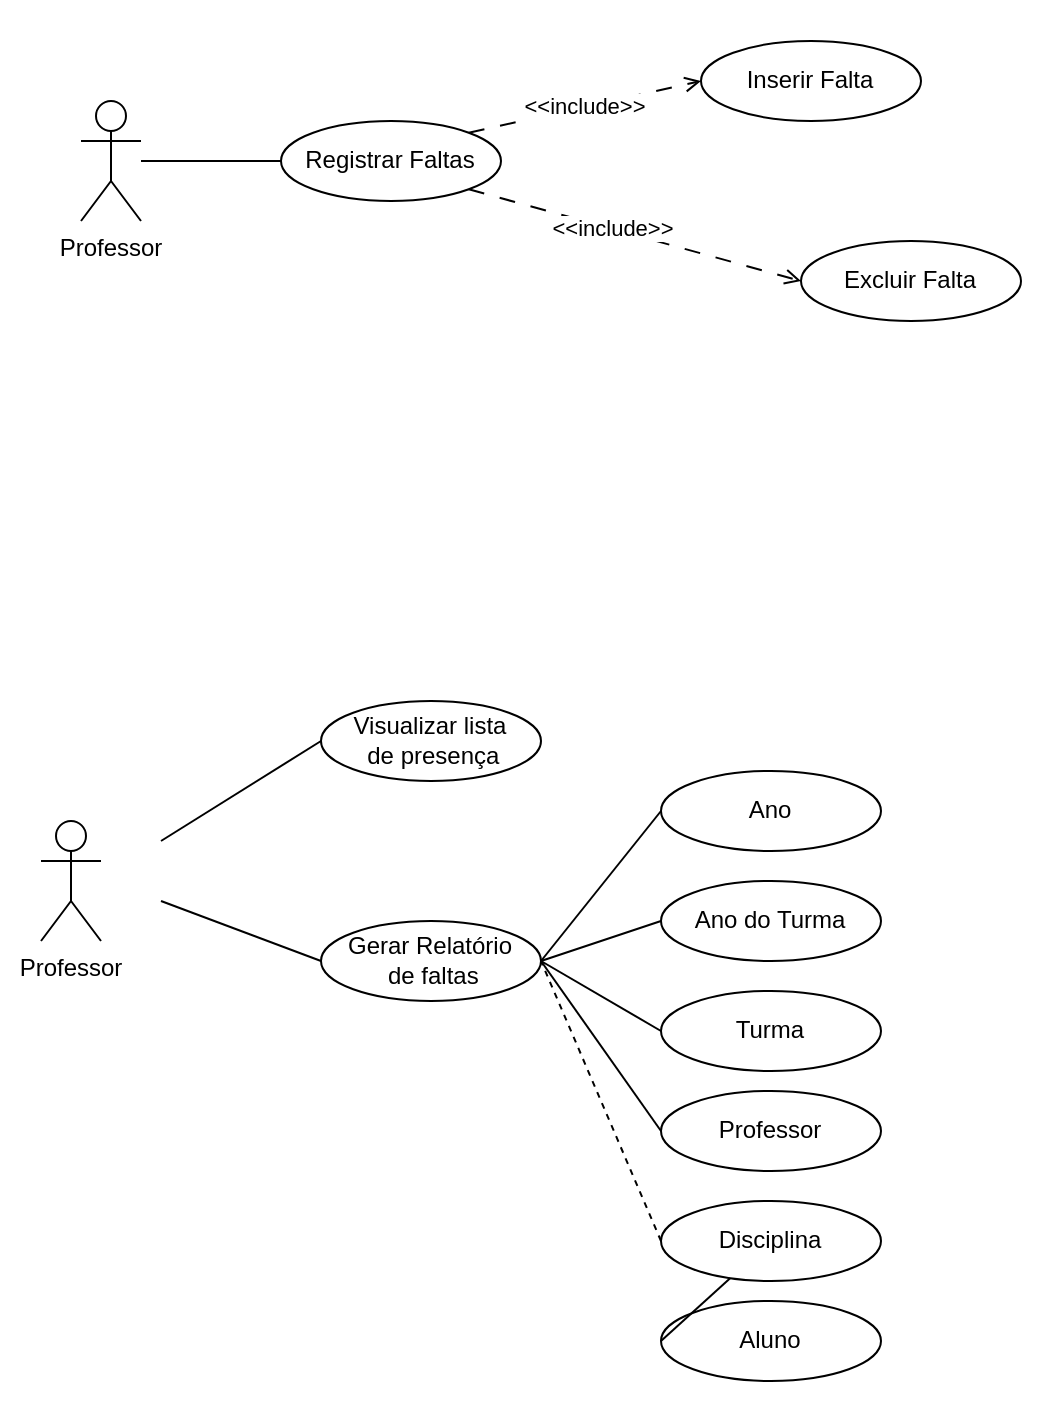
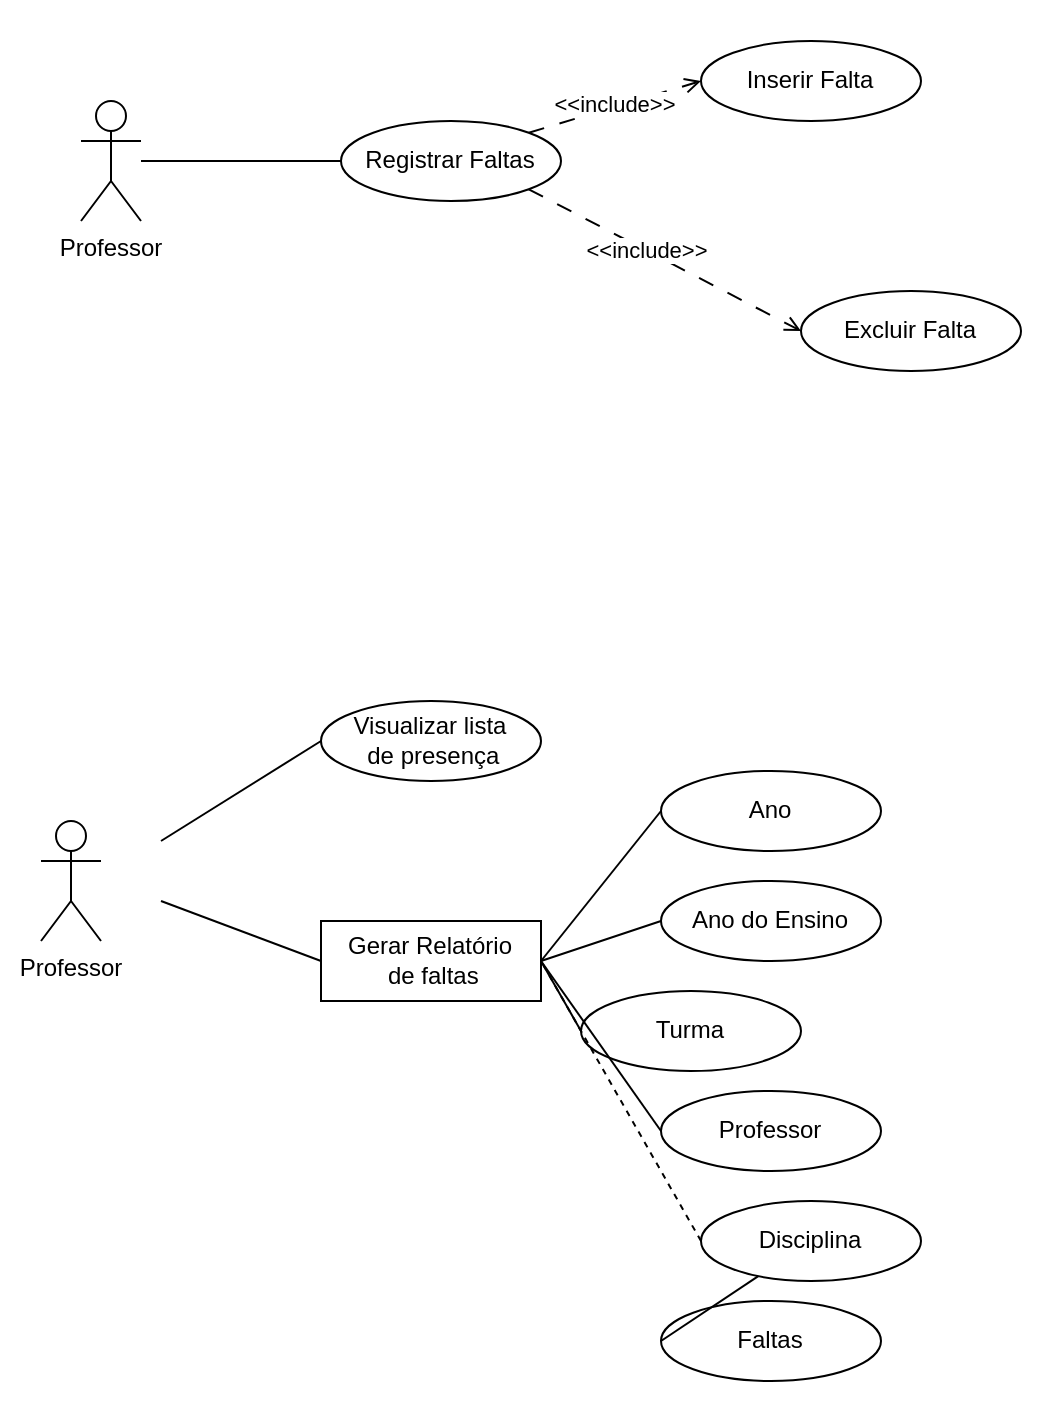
  <mxCell id="0" />
  <mxCell id="1" parent="0" />
  <mxCell id="2" style="edgeStyle=orthogonalEdgeStyle;rounded=0;orthogonalLoop=1;jettySize=auto;html=1;entryX=0;entryY=0.5;entryDx=0;entryDy=0;endArrow=none;endFill=0;" edge="1" parent="1" source="3" target="4"><mxGeometry relative="1" as="geometry" /></mxCell>
  <mxCell id="3" value="Professor" style="shape=umlActor;verticalLabelPosition=bottom;verticalAlign=top;html=1;outlineConnect=0;" vertex="1" parent="1"><mxGeometry x="40" y="50" width="30" height="60" as="geometry" /></mxCell>
- <mxCell id="4" value="Registrar Faltas" style="ellipse;whiteSpace=wrap;html=1;" vertex="1" parent="1"><mxGeometry x="140" y="60" width="110" height="40" as="geometry" /></mxCell>
+ <mxCell id="4" value="Registrar Faltas" style="ellipse;whiteSpace=wrap;html=1;" vertex="1" parent="1"><mxGeometry x="170" y="60" width="110" height="40" as="geometry" /></mxCell>
  <mxCell id="5" value="Inserir Falta" style="ellipse;whiteSpace=wrap;html=1;" vertex="1" parent="1"><mxGeometry x="350" y="20" width="110" height="40" as="geometry" /></mxCell>
- <mxCell id="6" value="Excluir Falta" style="ellipse;whiteSpace=wrap;html=1;" vertex="1" parent="1"><mxGeometry x="400" y="120" width="110" height="40" as="geometry" /></mxCell>
+ <mxCell id="6" value="Excluir Falta" style="ellipse;whiteSpace=wrap;html=1;" vertex="1" parent="1"><mxGeometry x="400" y="145" width="110" height="40" as="geometry" /></mxCell>
  <mxCell id="7" value="Professor" style="shape=umlActor;verticalLabelPosition=bottom;verticalAlign=top;html=1;outlineConnect=0;" vertex="1" parent="1"><mxGeometry x="20" y="410" width="30" height="60" as="geometry" /></mxCell>
  <mxCell id="8" value="Visualizar lista&lt;br&gt;&amp;nbsp;de presença" style="ellipse;whiteSpace=wrap;html=1;" vertex="1" parent="1"><mxGeometry x="160" y="350" width="110" height="40" as="geometry" /></mxCell>
- <mxCell id="9" value="Gerar Relatório&lt;br&gt;&amp;nbsp;de faltas" style="ellipse;whiteSpace=wrap;html=1;" vertex="1" parent="1"><mxGeometry x="160" y="460" width="110" height="40" as="geometry" /></mxCell>
+ <mxCell id="9" value="Gerar Relatório&lt;br&gt;&amp;nbsp;de faltas" style="whiteSpace=wrap;html=1;rounded=0;" vertex="1" parent="1"><mxGeometry x="160" y="460" width="110" height="40" as="geometry" /></mxCell>
  <mxCell id="10" value="Ano" style="ellipse;whiteSpace=wrap;html=1;" vertex="1" parent="1"><mxGeometry x="330" y="385" width="110" height="40" as="geometry" /></mxCell>
- <mxCell id="11" value="Ano do Turma" style="ellipse;whiteSpace=wrap;html=1;" vertex="1" parent="1"><mxGeometry x="330" y="440" width="110" height="40" as="geometry" /></mxCell>
+ <mxCell id="11" value="Ano do Ensino" style="ellipse;whiteSpace=wrap;html=1;" vertex="1" parent="1"><mxGeometry x="330" y="440" width="110" height="40" as="geometry" /></mxCell>
  <mxCell id="12" value="" style="endArrow=none;html=1;rounded=0;entryX=0;entryY=0.5;entryDx=0;entryDy=0;" edge="1" parent="1" target="8"><mxGeometry width="50" height="50" relative="1" as="geometry"><mxPoint x="80" y="420" as="sourcePoint" /><mxPoint x="280" y="470" as="targetPoint" /></mxGeometry></mxCell>
  <mxCell id="13" value="" style="endArrow=none;html=1;rounded=0;entryX=0;entryY=0.5;entryDx=0;entryDy=0;" edge="1" parent="1" target="9"><mxGeometry width="50" height="50" relative="1" as="geometry"><mxPoint x="80" y="450" as="sourcePoint" /><mxPoint x="280" y="470" as="targetPoint" /></mxGeometry></mxCell>
  <mxCell id="14" value="" style="endArrow=none;html=1;rounded=0;entryX=0;entryY=0.5;entryDx=0;entryDy=0;exitX=1;exitY=0.5;exitDx=0;exitDy=0;" edge="1" parent="1" source="9" target="10"><mxGeometry width="50" height="50" relative="1" as="geometry"><mxPoint x="230" y="520" as="sourcePoint" /><mxPoint x="280" y="470" as="targetPoint" /></mxGeometry></mxCell>
  <mxCell id="15" value="" style="endArrow=none;html=1;rounded=0;exitX=0;exitY=0.5;exitDx=0;exitDy=0;entryX=1;entryY=0.5;entryDx=0;entryDy=0;" edge="1" parent="1" source="11" target="9"><mxGeometry width="50" height="50" relative="1" as="geometry"><mxPoint x="230" y="520" as="sourcePoint" /><mxPoint x="270" y="480" as="targetPoint" /></mxGeometry></mxCell>
- <mxCell id="16" value="Turma" style="ellipse;whiteSpace=wrap;html=1;" vertex="1" parent="1"><mxGeometry x="330" y="495" width="110" height="40" as="geometry" /></mxCell>
+ <mxCell id="16" value="Turma" style="ellipse;whiteSpace=wrap;html=1;" vertex="1" parent="1"><mxGeometry x="290" y="495" width="110" height="40" as="geometry" /></mxCell>
  <mxCell id="17" value="Professor" style="ellipse;whiteSpace=wrap;html=1;" vertex="1" parent="1"><mxGeometry x="330" y="545" width="110" height="40" as="geometry" /></mxCell>
- <mxCell id="18" value="Disciplina" style="ellipse;whiteSpace=wrap;html=1;" vertex="1" parent="1"><mxGeometry x="330" y="600" width="110" height="40" as="geometry" /></mxCell>
- <mxCell id="19" value="Aluno" style="ellipse;whiteSpace=wrap;html=1;" vertex="1" parent="1"><mxGeometry x="330" y="650" width="110" height="40" as="geometry" /></mxCell>
+ <mxCell id="18" value="Disciplina" style="ellipse;whiteSpace=wrap;html=1;" vertex="1" parent="1"><mxGeometry x="350" y="600" width="110" height="40" as="geometry" /></mxCell>
+ <mxCell id="19" value="Faltas" style="ellipse;whiteSpace=wrap;html=1;" vertex="1" parent="1"><mxGeometry x="330" y="650" width="110" height="40" as="geometry" /></mxCell>
  <mxCell id="20" value="" style="endArrow=none;html=1;rounded=0;entryX=1;entryY=0.5;entryDx=0;entryDy=0;exitX=0;exitY=0.5;exitDx=0;exitDy=0;" edge="1" parent="1" source="16" target="9"><mxGeometry width="50" height="50" relative="1" as="geometry"><mxPoint x="190" y="560" as="sourcePoint" /><mxPoint x="240" y="510" as="targetPoint" /></mxGeometry></mxCell>
  <mxCell id="21" value="" style="endArrow=none;html=1;rounded=0;entryX=1;entryY=0.5;entryDx=0;entryDy=0;exitX=0;exitY=0.5;exitDx=0;exitDy=0;" edge="1" parent="1" source="17" target="9"><mxGeometry width="50" height="50" relative="1" as="geometry"><mxPoint x="190" y="560" as="sourcePoint" /><mxPoint x="240" y="510" as="targetPoint" /></mxGeometry></mxCell>
  <mxCell id="22" value="" style="endArrow=none;html=1;rounded=0;entryX=1;entryY=0.5;entryDx=0;entryDy=0;exitX=0;exitY=0.5;exitDx=0;exitDy=0;dashed=1;" edge="1" parent="1" source="18" target="9"><mxGeometry width="50" height="50" relative="1" as="geometry"><mxPoint x="190" y="560" as="sourcePoint" /><mxPoint x="240" y="510" as="targetPoint" /></mxGeometry></mxCell>
  <mxCell id="23" value="" style="endArrow=none;html=1;rounded=0;exitX=0;exitY=0.5;exitDx=0;exitDy=0;" edge="1" parent="1" source="19" target="18"><mxGeometry width="50" height="50" relative="1" as="geometry"><mxPoint x="190" y="560" as="sourcePoint" /><mxPoint x="240" y="510" as="targetPoint" /></mxGeometry></mxCell>
  <mxCell id="24" value="" style="endArrow=open;html=1;rounded=0;entryX=0;entryY=0.5;entryDx=0;entryDy=0;endFill=0;dashed=1;dashPattern=8 8;exitX=1;exitY=0;exitDx=0;exitDy=0;" edge="1" parent="1" source="4" target="5"><mxGeometry width="50" height="50" relative="1" as="geometry"><mxPoint x="280" y="80" as="sourcePoint" /><mxPoint x="270" y="110" as="targetPoint" /></mxGeometry></mxCell>
  <mxCell id="25" value="&amp;lt;&amp;lt;include&amp;gt;&amp;gt;" style="edgeLabel;html=1;align=center;verticalAlign=middle;resizable=0;points=[];" vertex="1" connectable="0" parent="24"><mxGeometry x="-0.005" y="1" relative="1" as="geometry"><mxPoint as="offset" /></mxGeometry></mxCell>
  <mxCell id="26" value="" style="endArrow=open;html=1;rounded=0;entryX=0;entryY=0.5;entryDx=0;entryDy=0;exitX=1;exitY=1;exitDx=0;exitDy=0;dashed=1;dashPattern=8 8;endFill=0;" edge="1" parent="1" source="4" target="6"><mxGeometry width="50" height="50" relative="1" as="geometry"><mxPoint x="220" y="60" as="sourcePoint" /><mxPoint x="270" y="10" as="targetPoint" /></mxGeometry></mxCell>
  <mxCell id="27" value="&amp;lt;&amp;lt;include&amp;gt;&amp;gt;" style="edgeLabel;html=1;align=center;verticalAlign=middle;resizable=0;points=[];" vertex="1" connectable="0" parent="26"><mxGeometry x="-0.142" relative="1" as="geometry"><mxPoint as="offset" /></mxGeometry></mxCell>
